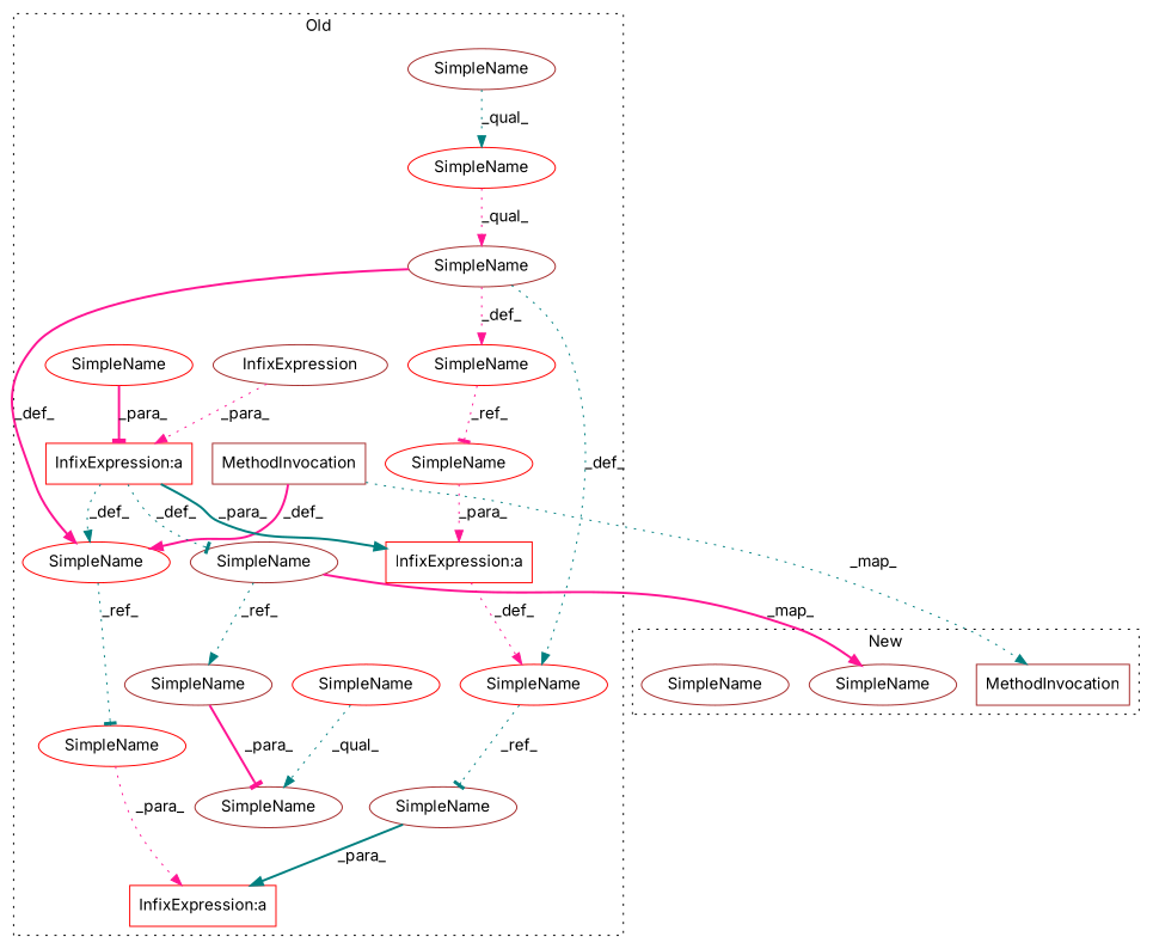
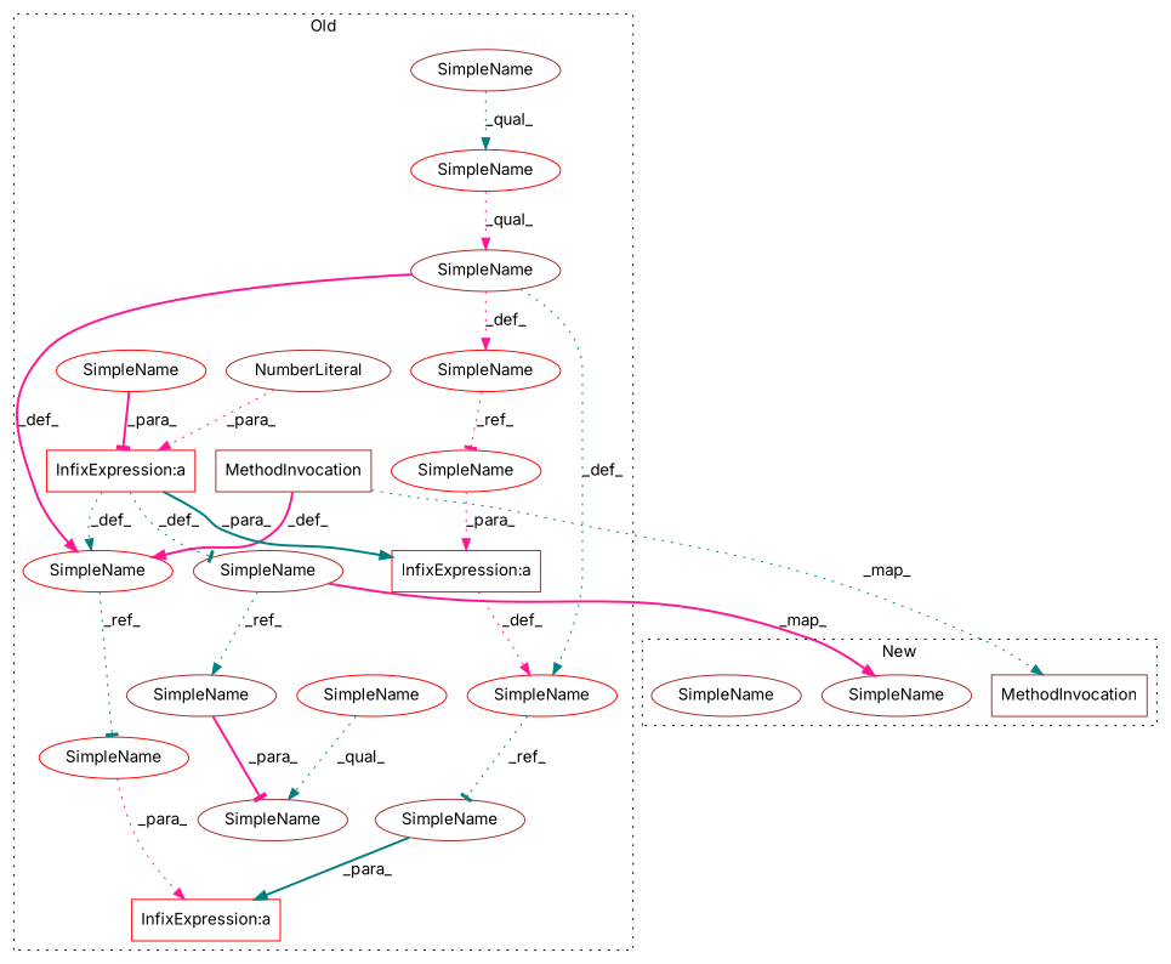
  digraph {
    fontname=Inter
    node [a=42 l=8 s=3340 shape=ellipse color=brown fontname=Inter]
    edge [color=deeppink style=dotted arrowhead=normal fontname=Inter]
    n1 [a=32 l="11,1" label=MethodInvocation s="3667,3698" shape=box]
-   n2 [a=34 l=1 label=InfixExpression s=3399]
+   n2 [a=34 l=1 label=NumberLiteral s=3399]
    n3 [label=SimpleName]
    n4 [l=10 label=SimpleName s=3429 color=red]
    n5 [l=4 label=SimpleName s=3277]
    n6 [label=SimpleName s=3766 color=red]
    n7 [label=SimpleName s=3775]
    n8 [l="15,1" label=SimpleName s="3277,3321"]
    n9 [l="9,1" label=SimpleName s="3766,3783"]
    n10 [l=11 label=SimpleName s=4071]
    n11 [l=10 label=SimpleName s=3623 color=red]
    n12 [l=9 label=SimpleName s=3807 color=red]
    n13 [l=4 label=SimpleName s=3277 color=red]
    n14 [l=11 label=SimpleName s=3961 color=red]
    n15 [l=6 label=SimpleName s=3390 color=red]
    n16 [l=9 label=SimpleName s=4061 color=red]
    n17 [a=27 l=3 label="InfixExpression:a" s=3396 shape=box color=red]
    n18 [a=27 l=3 label="InfixExpression:a" s=3620 shape=box color=red]
    n19 [a=27 l=1 label="InfixExpression:a" s=4070 shape=box color=red]
    n20 [a=32 l="11,1" label=MethodInvocation s="3667,3710" shape=box]
    n21 [l=22 label=SimpleName s=3406]
    n22 [label=SimpleName]
    subgraph cluster_1 {
      label=Old
      style=dotted
      n1
      n2
      n3
      n4
      n5
      n6
      n7
      n8
      n9
      n10
      n11
      n12
      n13
      n14
      n15
      n16
      n17
      n18
      n19
    }
    subgraph cluster_2 {
      label=New
      style=dotted
      n20
      n21
      n22
    }
    n1 -> n12 [label=_def_ style=bold]
    n1 -> n20 [label=_map_ color=teal]
    n2 -> n17 [label=_para_]
    n3 -> n7 [label=_ref_ color=teal]
    n3 -> n21 [label=_map_ style=bold]
    n4 -> n11 [label=_ref_ arrowhead=tee]
    n5 -> n13 [label=_qual_ color=teal]
    n6 -> n9 [label=_qual_ color=teal]
    n7 -> n9 [label=_para_ style=bold arrowhead=tee]
    n8 -> n4 [label=_def_]
    n8 -> n12 [label=_def_ style=bold]
    n8 -> n14 [label=_def_ color=teal]
    n10 -> n19 [label=_para_ color=teal style=bold]
    n11 -> n18 [label=_para_]
    n12 -> n16 [label=_ref_ color=teal arrowhead=tee]
    n13 -> n8 [label=_qual_]
    n14 -> n10 [label=_ref_ color=teal arrowhead=tee]
    n15 -> n17 [label=_para_ style=bold arrowhead=tee]
    n16 -> n19 [label=_para_]
    n17 -> n3 [label=_def_ color=teal arrowhead=tee]
    n17 -> n12 [label=_def_ color=teal]
    n17 -> n18 [label=_para_ color=teal style=bold]
    n18 -> n14 [label=_def_]
  }
